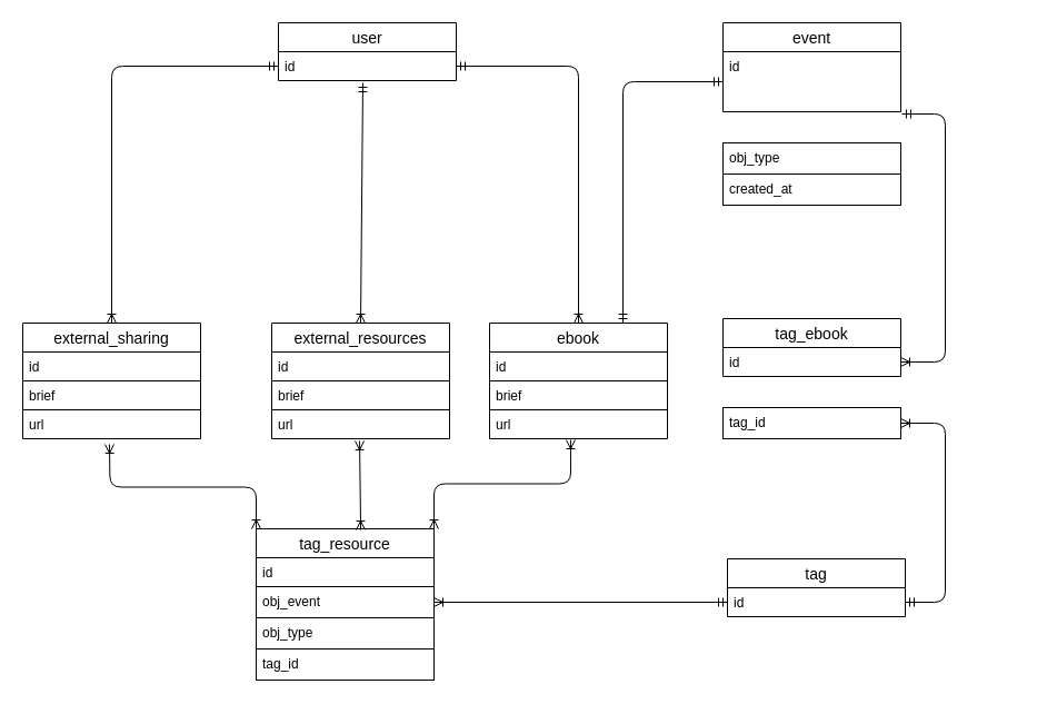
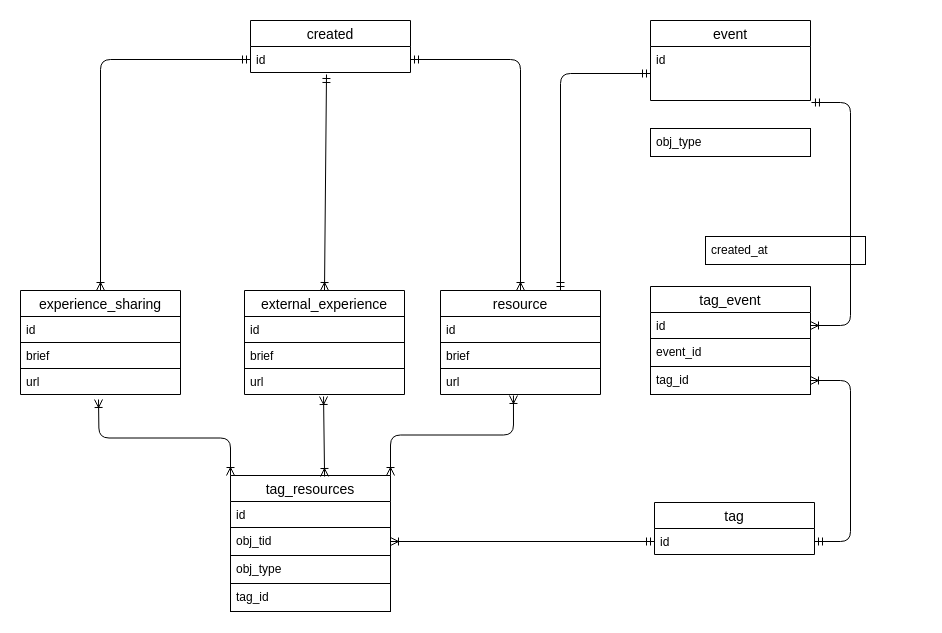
  <mxCell id="0" />
  <mxCell id="1" parent="0" />
- <mxCell id="2" value="user" style="swimlane;fontStyle=0;childLayout=stackLayout;horizontal=1;startSize=26;horizontalStack=0;resizeParent=1;resizeParentMax=0;resizeLast=0;collapsible=1;marginBottom=0;align=center;fontSize=14;" vertex="1" parent="1"><mxGeometry x="250" y="20" width="160" height="52" as="geometry" /></mxCell>
+ <mxCell id="2" value="created" style="swimlane;fontStyle=0;childLayout=stackLayout;horizontal=1;startSize=26;horizontalStack=0;resizeParent=1;resizeParentMax=0;resizeLast=0;collapsible=1;marginBottom=0;align=center;fontSize=14;" vertex="1" parent="1"><mxGeometry x="250" y="20" width="160" height="52" as="geometry" /></mxCell>
  <mxCell id="3" value="id" style="text;strokeColor=none;fillColor=none;spacingLeft=4;spacingRight=4;overflow=hidden;rotatable=0;points=[[0,0.5],[1,0.5]];portConstraint=eastwest;fontSize=12;" vertex="1" parent="2"><mxGeometry y="26" width="160" height="26" as="geometry" /></mxCell>
  <mxCell id="4" value="obj_type" style="text;strokeColor=#000000;fillColor=none;spacingLeft=4;spacingRight=4;overflow=hidden;rotatable=0;points=[[0,0.5],[1,0.5]];portConstraint=eastwest;fontSize=12;" vertex="1" parent="1"><mxGeometry x="650" y="128" width="160" height="28" as="geometry" /></mxCell>
- <mxCell id="5" value="created_at" style="text;strokeColor=#000000;fillColor=none;spacingLeft=4;spacingRight=4;overflow=hidden;rotatable=0;points=[[0,0.5],[1,0.5]];portConstraint=eastwest;fontSize=12;" vertex="1" parent="1"><mxGeometry x="650" y="156" width="160" height="28" as="geometry" /></mxCell>
+ <mxCell id="5" value="created_at" style="text;strokeColor=#000000;fillColor=none;spacingLeft=4;spacingRight=4;overflow=hidden;rotatable=0;points=[[0,0.5],[1,0.5]];portConstraint=eastwest;fontSize=12;" vertex="1" parent="1"><mxGeometry x="705" y="236" width="160" height="28" as="geometry" /></mxCell>
+ <mxCell id="6" value="event_id" style="text;strokeColor=#000000;fillColor=none;spacingLeft=4;spacingRight=4;overflow=hidden;rotatable=0;points=[[0,0.5],[1,0.5]];portConstraint=eastwest;fontSize=12;" vertex="1" parent="1"><mxGeometry x="650" y="338" width="160" height="28" as="geometry" /></mxCell>
  <mxCell id="7" value="tag_id" style="text;strokeColor=#000000;fillColor=none;spacingLeft=4;spacingRight=4;overflow=hidden;rotatable=0;points=[[0,0.5],[1,0.5]];portConstraint=eastwest;fontSize=12;" vertex="1" parent="1"><mxGeometry x="650" y="366" width="160" height="28" as="geometry" /></mxCell>
  <mxCell id="8" value="event" style="swimlane;fontStyle=0;childLayout=stackLayout;horizontal=1;startSize=26;horizontalStack=0;resizeParent=1;resizeParentMax=0;resizeLast=0;collapsible=1;marginBottom=0;align=center;fontSize=14;" vertex="1" parent="1"><mxGeometry x="650" y="20" width="160" height="80" as="geometry" /></mxCell>
  <mxCell id="9" value="id" style="text;strokeColor=none;fillColor=none;spacingLeft=4;spacingRight=4;overflow=hidden;rotatable=0;points=[[0,0.5],[1,0.5]];portConstraint=eastwest;fontSize=12;" vertex="1" parent="8"><mxGeometry y="26" width="160" height="54" as="geometry" /></mxCell>
- <mxCell id="10" value="external_resources" style="swimlane;fontStyle=0;childLayout=stackLayout;horizontal=1;startSize=26;horizontalStack=0;resizeParent=1;resizeParentMax=0;resizeLast=0;collapsible=1;marginBottom=0;align=center;fontSize=14;" vertex="1" parent="1"><mxGeometry x="244" y="290" width="160" height="104" as="geometry" /></mxCell>
+ <mxCell id="10" value="external_experience" style="swimlane;fontStyle=0;childLayout=stackLayout;horizontal=1;startSize=26;horizontalStack=0;resizeParent=1;resizeParentMax=0;resizeLast=0;collapsible=1;marginBottom=0;align=center;fontSize=14;" vertex="1" parent="1"><mxGeometry x="244" y="290" width="160" height="104" as="geometry" /></mxCell>
  <mxCell id="11" value="id" style="text;strokeColor=#000000;fillColor=none;spacingLeft=4;spacingRight=4;overflow=hidden;rotatable=0;points=[[0,0.5],[1,0.5]];portConstraint=eastwest;fontSize=12;" vertex="1" parent="10"><mxGeometry y="26" width="160" height="26" as="geometry" /></mxCell>
  <mxCell id="12" value="brief" style="text;strokeColor=#000000;fillColor=none;spacingLeft=4;spacingRight=4;overflow=hidden;rotatable=0;points=[[0,0.5],[1,0.5]];portConstraint=eastwest;fontSize=12;" vertex="1" parent="10"><mxGeometry y="52" width="160" height="26" as="geometry" /></mxCell>
  <mxCell id="13" value="url" style="text;strokeColor=none;fillColor=none;spacingLeft=4;spacingRight=4;overflow=hidden;rotatable=0;points=[[0,0.5],[1,0.5]];portConstraint=eastwest;fontSize=12;" vertex="1" parent="10"><mxGeometry y="78" width="160" height="26" as="geometry" /></mxCell>
- <mxCell id="14" value="tag_ebook" style="swimlane;fontStyle=0;childLayout=stackLayout;horizontal=1;startSize=26;horizontalStack=0;resizeParent=1;resizeParentMax=0;resizeLast=0;collapsible=1;marginBottom=0;align=center;fontSize=14;" vertex="1" parent="1"><mxGeometry x="650" y="286" width="160" height="52" as="geometry" /></mxCell>
+ <mxCell id="14" value="tag_event" style="swimlane;fontStyle=0;childLayout=stackLayout;horizontal=1;startSize=26;horizontalStack=0;resizeParent=1;resizeParentMax=0;resizeLast=0;collapsible=1;marginBottom=0;align=center;fontSize=14;" vertex="1" parent="1"><mxGeometry x="650" y="286" width="160" height="52" as="geometry" /></mxCell>
  <mxCell id="15" value="id" style="text;strokeColor=none;fillColor=none;spacingLeft=4;spacingRight=4;overflow=hidden;rotatable=0;points=[[0,0.5],[1,0.5]];portConstraint=eastwest;fontSize=12;" vertex="1" parent="14"><mxGeometry y="26" width="160" height="26" as="geometry" /></mxCell>
  <mxCell id="16" value="tag" style="swimlane;fontStyle=0;childLayout=stackLayout;horizontal=1;startSize=26;horizontalStack=0;resizeParent=1;resizeParentMax=0;resizeLast=0;collapsible=1;marginBottom=0;align=center;fontSize=14;" vertex="1" parent="1"><mxGeometry x="654" y="502" width="160" height="52" as="geometry" /></mxCell>
  <mxCell id="17" value="id" style="text;strokeColor=none;fillColor=none;spacingLeft=4;spacingRight=4;overflow=hidden;rotatable=0;points=[[0,0.5],[1,0.5]];portConstraint=eastwest;fontSize=12;" vertex="1" parent="16"><mxGeometry y="26" width="160" height="26" as="geometry" /></mxCell>
- <mxCell id="18" value="external_sharing" style="swimlane;fontStyle=0;childLayout=stackLayout;horizontal=1;startSize=26;horizontalStack=0;resizeParent=1;resizeParentMax=0;resizeLast=0;collapsible=1;marginBottom=0;align=center;fontSize=14;" vertex="1" parent="1"><mxGeometry x="20" y="290" width="160" height="104" as="geometry" /></mxCell>
+ <mxCell id="18" value="experience_sharing" style="swimlane;fontStyle=0;childLayout=stackLayout;horizontal=1;startSize=26;horizontalStack=0;resizeParent=1;resizeParentMax=0;resizeLast=0;collapsible=1;marginBottom=0;align=center;fontSize=14;" vertex="1" parent="1"><mxGeometry x="20" y="290" width="160" height="104" as="geometry" /></mxCell>
  <mxCell id="19" value="id" style="text;strokeColor=#000000;fillColor=none;spacingLeft=4;spacingRight=4;overflow=hidden;rotatable=0;points=[[0,0.5],[1,0.5]];portConstraint=eastwest;fontSize=12;" vertex="1" parent="18"><mxGeometry y="26" width="160" height="26" as="geometry" /></mxCell>
  <mxCell id="20" value="brief" style="text;strokeColor=#000000;fillColor=none;spacingLeft=4;spacingRight=4;overflow=hidden;rotatable=0;points=[[0,0.5],[1,0.5]];portConstraint=eastwest;fontSize=12;" vertex="1" parent="18"><mxGeometry y="52" width="160" height="26" as="geometry" /></mxCell>
  <mxCell id="21" value="url" style="text;strokeColor=none;fillColor=none;spacingLeft=4;spacingRight=4;overflow=hidden;rotatable=0;points=[[0,0.5],[1,0.5]];portConstraint=eastwest;fontSize=12;" vertex="1" parent="18"><mxGeometry y="78" width="160" height="26" as="geometry" /></mxCell>
- <mxCell id="22" value="ebook" style="swimlane;fontStyle=0;childLayout=stackLayout;horizontal=1;startSize=26;horizontalStack=0;resizeParent=1;resizeParentMax=0;resizeLast=0;collapsible=1;marginBottom=0;align=center;fontSize=14;" vertex="1" parent="1"><mxGeometry x="440" y="290" width="160" height="104" as="geometry" /></mxCell>
+ <mxCell id="22" value="resource" style="swimlane;fontStyle=0;childLayout=stackLayout;horizontal=1;startSize=26;horizontalStack=0;resizeParent=1;resizeParentMax=0;resizeLast=0;collapsible=1;marginBottom=0;align=center;fontSize=14;" vertex="1" parent="1"><mxGeometry x="440" y="290" width="160" height="104" as="geometry" /></mxCell>
  <mxCell id="23" value="id" style="text;strokeColor=#000000;fillColor=none;spacingLeft=4;spacingRight=4;overflow=hidden;rotatable=0;points=[[0,0.5],[1,0.5]];portConstraint=eastwest;fontSize=12;" vertex="1" parent="22"><mxGeometry y="26" width="160" height="26" as="geometry" /></mxCell>
  <mxCell id="24" value="brief" style="text;strokeColor=#000000;fillColor=none;spacingLeft=4;spacingRight=4;overflow=hidden;rotatable=0;points=[[0,0.5],[1,0.5]];portConstraint=eastwest;fontSize=12;" vertex="1" parent="22"><mxGeometry y="52" width="160" height="26" as="geometry" /></mxCell>
  <mxCell id="25" value="url" style="text;strokeColor=none;fillColor=none;spacingLeft=4;spacingRight=4;overflow=hidden;rotatable=0;points=[[0,0.5],[1,0.5]];portConstraint=eastwest;fontSize=12;" vertex="1" parent="22"><mxGeometry y="78" width="160" height="26" as="geometry" /></mxCell>
  <mxCell id="26" value="" style="edgeStyle=orthogonalEdgeStyle;fontSize=12;html=1;endArrow=ERoneToMany;startArrow=ERmandOne;entryX=0.5;entryY=0;entryDx=0;entryDy=0;" edge="1" parent="1" source="3" target="22"><mxGeometry width="100" height="100" relative="1" as="geometry"><mxPoint x="280" y="46" as="sourcePoint" /><mxPoint x="630" y="280" as="targetPoint" /></mxGeometry></mxCell>
  <mxCell id="27" value="" style="edgeStyle=elbowEdgeStyle;fontSize=12;html=1;endArrow=ERoneToMany;startArrow=ERmandOne;entryX=1;entryY=0.5;entryDx=0;entryDy=0;exitX=1.006;exitY=1.037;exitDx=0;exitDy=0;exitPerimeter=0;" edge="1" parent="1" source="9" target="15"><mxGeometry width="100" height="100" relative="1" as="geometry"><mxPoint x="900" y="54.5" as="sourcePoint" /><mxPoint x="930" y="285.5" as="targetPoint" /><Array as="points"><mxPoint x="850" y="170" /><mxPoint x="830" y="102" /></Array></mxGeometry></mxCell>
  <mxCell id="28" value="" style="fontSize=12;html=1;endArrow=ERoneToMany;startArrow=ERmandOne;exitX=0.475;exitY=1.077;exitDx=0;exitDy=0;exitPerimeter=0;entryX=0.5;entryY=0;entryDx=0;entryDy=0;" edge="1" parent="1" source="3" target="10"><mxGeometry width="100" height="100" relative="1" as="geometry"><mxPoint x="330" y="90" as="sourcePoint" /><mxPoint x="300" y="318" as="targetPoint" /></mxGeometry></mxCell>
  <mxCell id="29" value="" style="edgeStyle=orthogonalEdgeStyle;fontSize=12;html=1;endArrow=ERoneToMany;startArrow=ERmandOne;entryX=0.5;entryY=0;entryDx=0;entryDy=0;exitX=0;exitY=0.5;exitDx=0;exitDy=0;" edge="1" parent="1" source="3" target="18"><mxGeometry width="100" height="100" relative="1" as="geometry"><mxPoint x="20" y="55" as="sourcePoint" /><mxPoint x="130" y="286" as="targetPoint" /></mxGeometry></mxCell>
  <mxCell id="30" value="" style="edgeStyle=elbowEdgeStyle;fontSize=12;html=1;endArrow=ERoneToMany;startArrow=ERmandOne;entryX=1;entryY=0.5;entryDx=0;entryDy=0;exitX=1;exitY=0.5;exitDx=0;exitDy=0;" edge="1" parent="1" source="17" target="7"><mxGeometry width="100" height="100" relative="1" as="geometry"><mxPoint x="820.96" y="111.998" as="sourcePoint" /><mxPoint x="820" y="335" as="targetPoint" /><Array as="points"><mxPoint x="850" y="460" /><mxPoint x="920" y="380" /><mxPoint x="814" y="360" /><mxPoint x="860" y="180" /><mxPoint x="840" y="112" /></Array></mxGeometry></mxCell>
- <mxCell id="31" value="obj_event" style="text;strokeColor=#000000;fillColor=none;spacingLeft=4;spacingRight=4;overflow=hidden;rotatable=0;points=[[0,0.5],[1,0.5]];portConstraint=eastwest;fontSize=12;" vertex="1" parent="1"><mxGeometry x="230" y="527" width="160" height="28" as="geometry" /></mxCell>
+ <mxCell id="31" value="obj_tid" style="text;strokeColor=#000000;fillColor=none;spacingLeft=4;spacingRight=4;overflow=hidden;rotatable=0;points=[[0,0.5],[1,0.5]];portConstraint=eastwest;fontSize=12;" vertex="1" parent="1"><mxGeometry x="230" y="527" width="160" height="28" as="geometry" /></mxCell>
  <mxCell id="32" value="obj_type" style="text;strokeColor=#000000;fillColor=none;spacingLeft=4;spacingRight=4;overflow=hidden;rotatable=0;points=[[0,0.5],[1,0.5]];portConstraint=eastwest;fontSize=12;" vertex="1" parent="1"><mxGeometry x="230" y="555" width="160" height="28" as="geometry" /></mxCell>
- <mxCell id="33" value="tag_resource" style="swimlane;fontStyle=0;childLayout=stackLayout;horizontal=1;startSize=26;horizontalStack=0;resizeParent=1;resizeParentMax=0;resizeLast=0;collapsible=1;marginBottom=0;align=center;fontSize=14;" vertex="1" parent="1"><mxGeometry x="230" y="475" width="160" height="52" as="geometry" /></mxCell>
+ <mxCell id="33" value="tag_resources" style="swimlane;fontStyle=0;childLayout=stackLayout;horizontal=1;startSize=26;horizontalStack=0;resizeParent=1;resizeParentMax=0;resizeLast=0;collapsible=1;marginBottom=0;align=center;fontSize=14;" vertex="1" parent="1"><mxGeometry x="230" y="475" width="160" height="52" as="geometry" /></mxCell>
  <mxCell id="34" value="id" style="text;strokeColor=none;fillColor=none;spacingLeft=4;spacingRight=4;overflow=hidden;rotatable=0;points=[[0,0.5],[1,0.5]];portConstraint=eastwest;fontSize=12;" vertex="1" parent="33"><mxGeometry y="26" width="160" height="26" as="geometry" /></mxCell>
  <mxCell id="35" value="tag_id" style="text;strokeColor=#000000;fillColor=none;spacingLeft=4;spacingRight=4;overflow=hidden;rotatable=0;points=[[0,0.5],[1,0.5]];portConstraint=eastwest;fontSize=12;" vertex="1" parent="1"><mxGeometry x="230" y="583" width="160" height="28" as="geometry" /></mxCell>
  <mxCell id="36" value="" style="fontSize=12;html=1;endArrow=ERoneToMany;startArrow=ERoneToMany;exitX=0;exitY=0;exitDx=0;exitDy=0;edgeStyle=orthogonalEdgeStyle;" edge="1" parent="1" source="33"><mxGeometry width="100" height="100" relative="1" as="geometry"><mxPoint x="460" y="330" as="sourcePoint" /><mxPoint x="98" y="399" as="targetPoint" /></mxGeometry></mxCell>
  <mxCell id="37" value="" style="fontSize=12;html=1;endArrow=ERoneToMany;startArrow=ERoneToMany;entryX=0.494;entryY=1.077;entryDx=0;entryDy=0;entryPerimeter=0;exitX=0.588;exitY=0.019;exitDx=0;exitDy=0;exitPerimeter=0;" edge="1" parent="1" source="33" target="13"><mxGeometry width="100" height="100" relative="1" as="geometry"><mxPoint x="323" y="470" as="sourcePoint" /><mxPoint x="108" y="409" as="targetPoint" /></mxGeometry></mxCell>
  <mxCell id="38" value="" style="fontSize=12;html=1;endArrow=ERoneToMany;startArrow=ERoneToMany;exitX=1;exitY=0;exitDx=0;exitDy=0;entryX=0.456;entryY=1.038;entryDx=0;entryDy=0;entryPerimeter=0;edgeStyle=orthogonalEdgeStyle;" edge="1" parent="1" source="33" target="25"><mxGeometry width="100" height="100" relative="1" as="geometry"><mxPoint x="320" y="485" as="sourcePoint" /><mxPoint x="333.04" y="406.002" as="targetPoint" /></mxGeometry></mxCell>
  <mxCell id="39" value="" style="edgeStyle=orthogonalEdgeStyle;fontSize=12;html=1;endArrow=ERoneToMany;startArrow=ERmandOne;entryX=1;entryY=0.5;entryDx=0;entryDy=0;exitX=0;exitY=0.5;exitDx=0;exitDy=0;" edge="1" parent="1" source="17" target="31"><mxGeometry width="100" height="100" relative="1" as="geometry"><mxPoint x="260" y="69" as="sourcePoint" /><mxPoint x="110" y="300" as="targetPoint" /></mxGeometry></mxCell>
  <mxCell id="40" value="" style="fontSize=12;html=1;endArrow=ERmandOne;startArrow=ERmandOne;exitX=0.75;exitY=0;exitDx=0;exitDy=0;entryX=0;entryY=0.5;entryDx=0;entryDy=0;edgeStyle=orthogonalEdgeStyle;" edge="1" parent="1" source="22" target="9"><mxGeometry width="100" height="100" relative="1" as="geometry"><mxPoint x="460" y="330" as="sourcePoint" /><mxPoint x="560" y="230" as="targetPoint" /></mxGeometry></mxCell>
